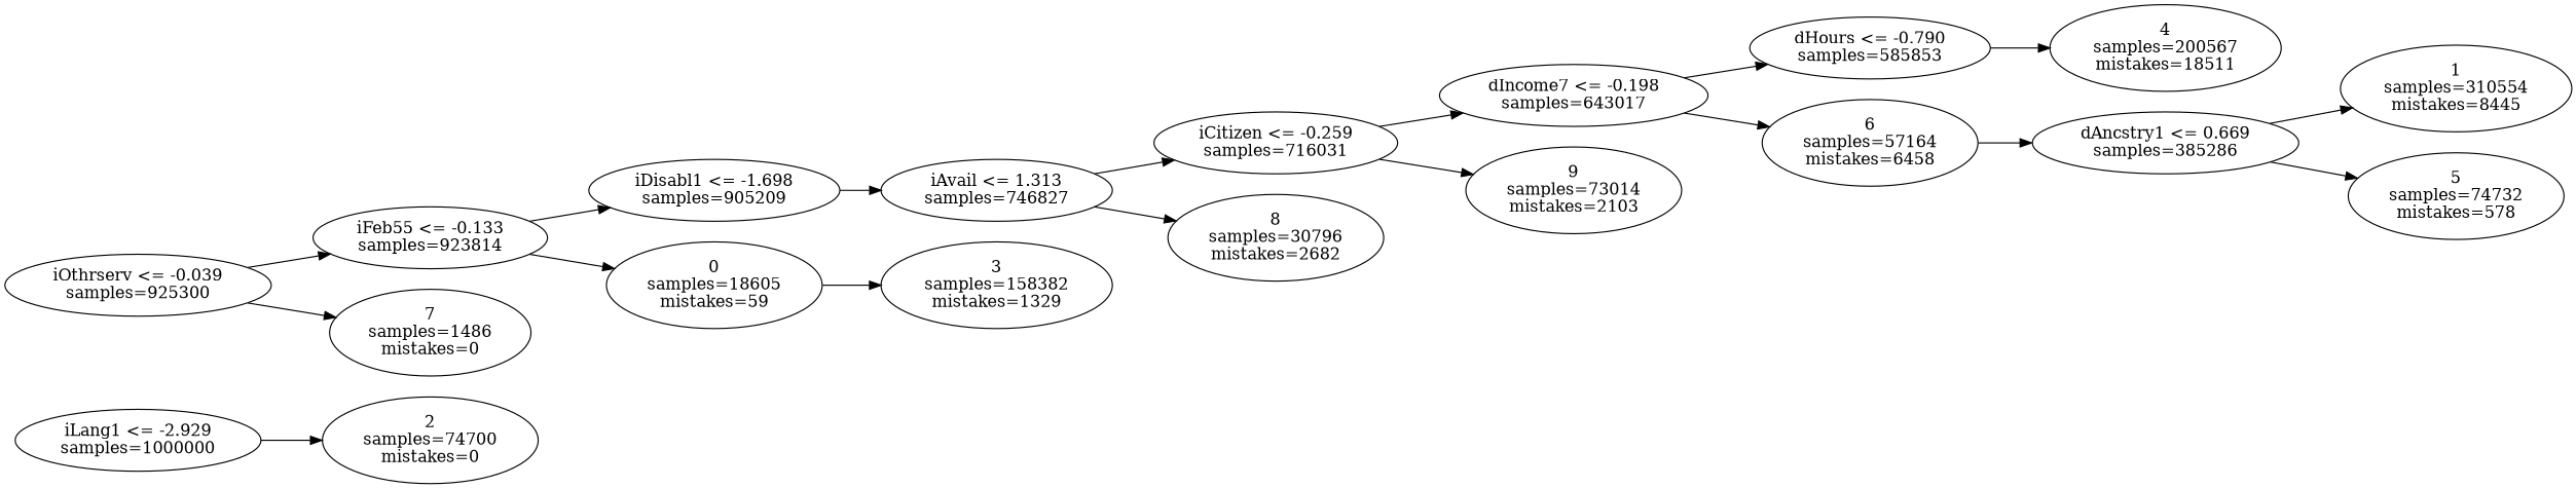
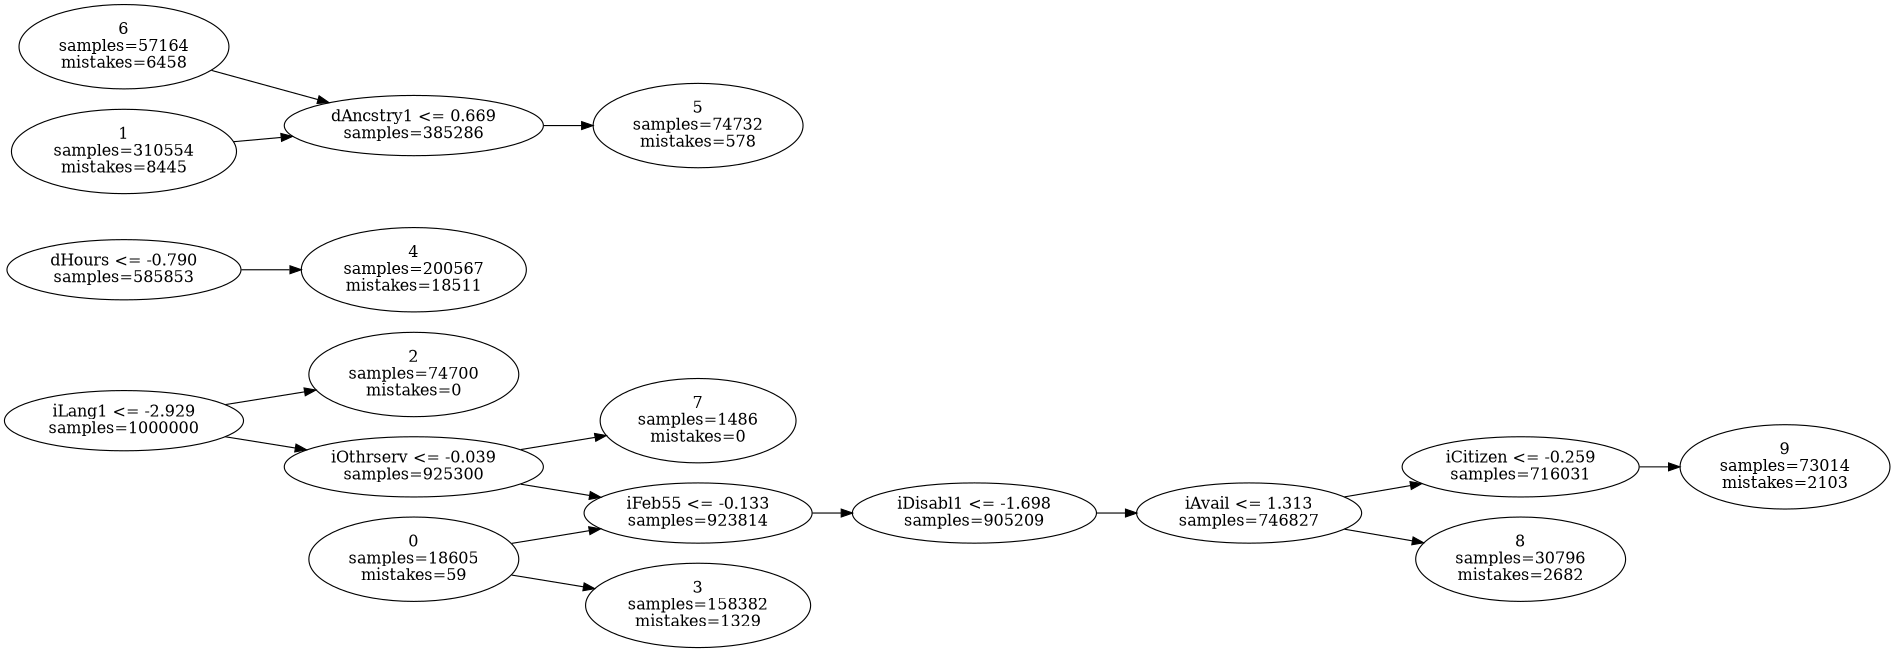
  digraph {
    rankdir=LR
    n1 [label="iLang1 <= -2.929\nsamples=\1000000"]
    n2 [label="2\nsamples=\74700\nmistakes=\0"]
    n3 [label="iOthrserv <= -0.039\nsamples=\925300"]
    n4 [label="iFeb55 <= -0.133\nsamples=\923814"]
    n5 [label="7\nsamples=\1486\nmistakes=\0"]
    n6 [label="iDisabl1 <= -1.698\nsamples=\905209"]
    n7 [label="0\nsamples=\18605\nmistakes=\59"]
    n8 [label="iAvail <= 1.313\nsamples=\746827"]
    n9 [label="3\nsamples=\158382\nmistakes=\1329"]
    n10 [label="iCitizen <= -0.259\nsamples=\716031"]
    n11 [label="8\nsamples=\30796\nmistakes=\2682"]
-   n12 [label="dIncome7 <= -0.198\nsamples=\643017"]
    n13 [label="9\nsamples=\73014\nmistakes=\2103"]
    n14 [label="dHours <= -0.790\nsamples=\585853"]
    n15 [label="6\nsamples=\57164\nmistakes=\6458"]
    n16 [label="4\nsamples=\200567\nmistakes=\18511"]
    n17 [label="dAncstry1 <= 0.669\nsamples=\385286"]
    n18 [label="1\nsamples=\310554\nmistakes=\8445"]
    n19 [label="5\nsamples=\74732\nmistakes=\578"]
    n1 -> n2
+   n1 -> n3
    n3 -> n4
    n3 -> n5
    n4 -> n6
-   n4 -> n7
+   n7 -> n4
    n6 -> n8
    n7 -> n9
    n8 -> n10
    n8 -> n11
-   n10 -> n12
    n10 -> n13
-   n12 -> n14
-   n12 -> n15
    n14 -> n16
    n15 -> n17
-   n17 -> n18
+   n18 -> n17
    n17 -> n19
  }
